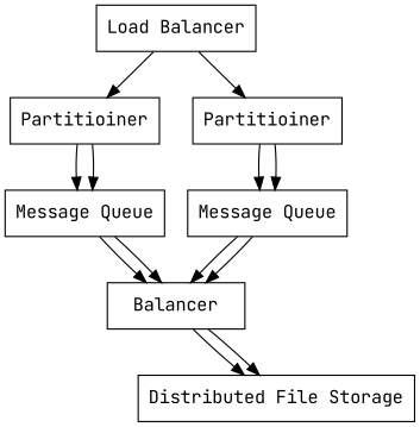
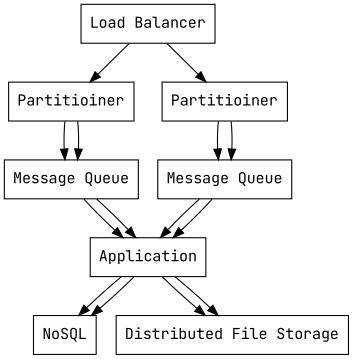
  digraph {
    fontname="JetBrains Mono"
    node [fontname="JetBrains Mono" shape=box]
    edge [fontname="JetBrains Mono"]
    n1 [label="Load Balancer"]
    n2 [label=Partitioiner]
    n3 [label=Partitioiner]
    n4 [label="Message Queue"]
    n5 [label="Message Queue"]
-   n6 [label=Balancer]
+   n6 [label=Application]
+   n7 [label=NoSQL]
    n8 [label="Distributed File Storage"]
    n1 -> n2
    n1 -> n3
    n2 -> n4
    n2 -> n4
    n3 -> n5
    n3 -> n5
    n4 -> n6
    n4 -> n6
    n5 -> n6
    n5 -> n6
+   n6 -> n7
+   n6 -> n7
    n6 -> n8
    n6 -> n8
  }
